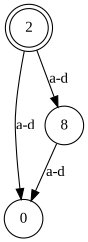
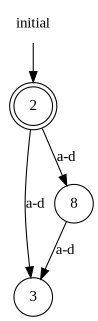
  digraph {
    fontname="Liberation Serif"
    rankdir=TB
    node [fontname="Liberation Serif" shape=circle]
    edge [fontname="Liberation Serif"]
    2 [shape=doublecircle]
-   0
+   0 [label=3]
    n3 [label=8]
+   initial [shape=plaintext]
    2 -> 0 [label="a-d"]
    2 -> n3 [label="a-d"]
    n3 -> 0 [label="a-d"]
+   initial -> 2
  }
